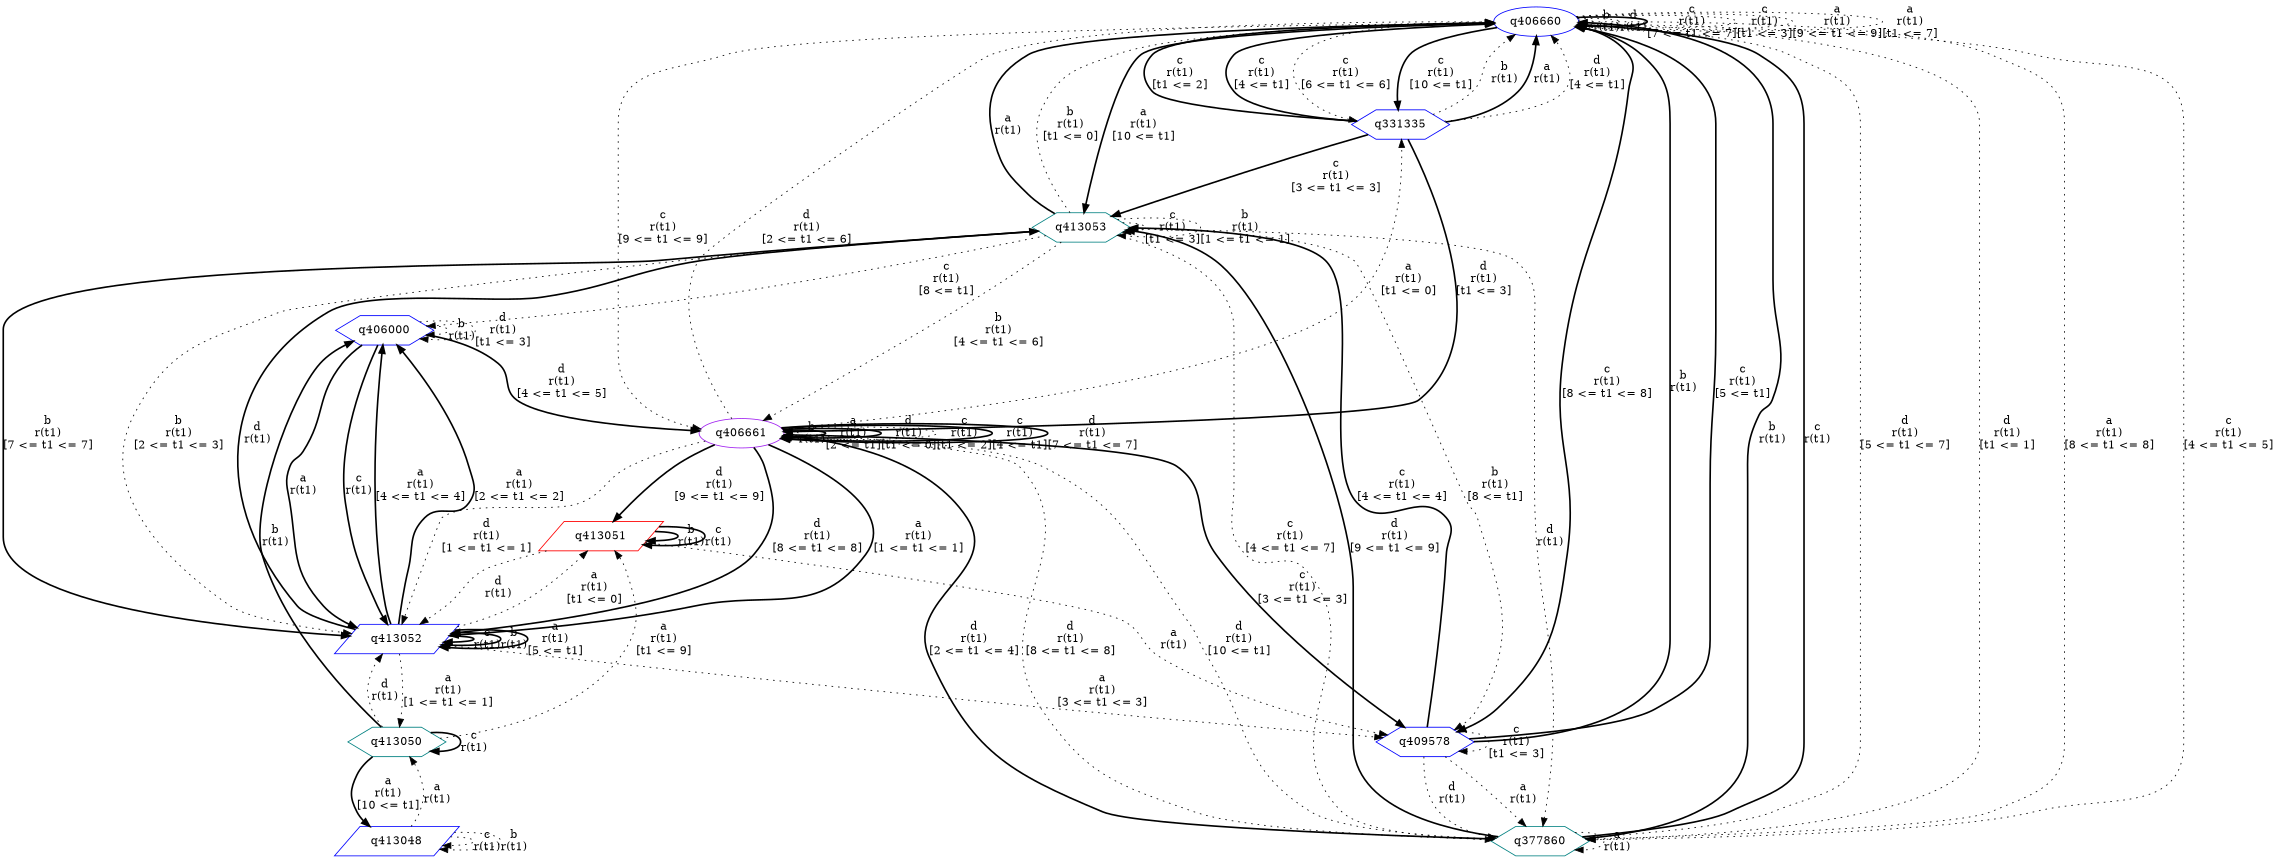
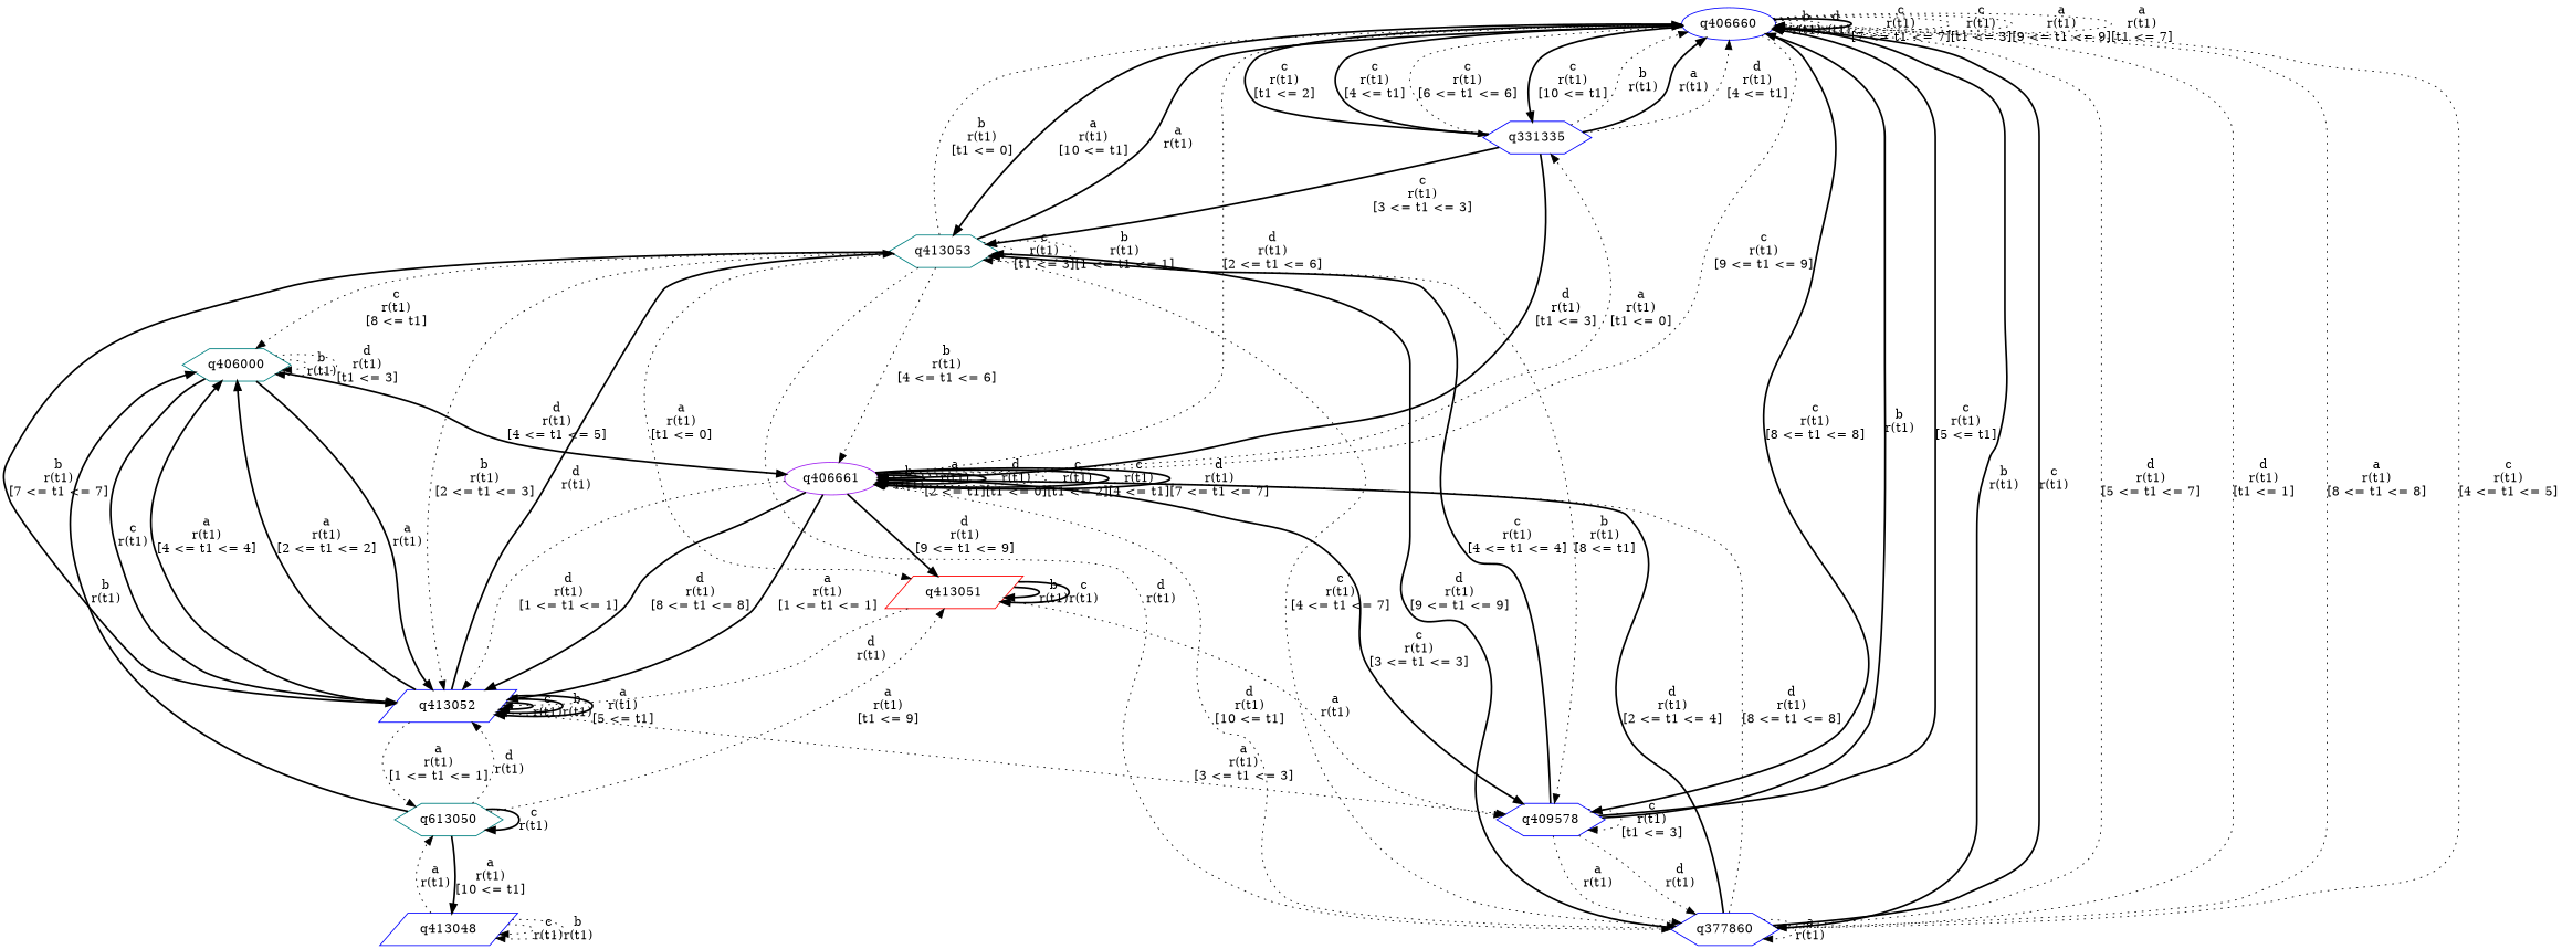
  digraph {
    node [color=blue shape=hexagon]
    edge [style=dotted]
    n1 [label=q406660 shape=ellipse]
    n2 [label=q331335]
    n3 [color=purple label=q406661 shape=ellipse]
    n4 [color=teal label=q413053]
-   n5 [color=teal label=q377860]
+   n5 [label=q377860]
    n6 [label=q409578]
    n7 [label=q413052 shape=parallelogram]
    n8 [color=red label=q413051 shape=parallelogram]
-   n9 [label=q406000]
-   n10 [color=teal label=q413050]
+   n9 [color=teal label=q406000]
+   n10 [color=teal label=q613050]
    n11 [label=q413048 shape=parallelogram]
    n1 -> n1 [label="b\nr(t1)\n"]
    n1 -> n1 [label="d\nr(t1)\n"]
    n1 -> n1 [label="c\nr(t1)\n[7 <= t1 <= 7]" style=bold]
    n1 -> n1 [label="c\nr(t1)\n[t1 <= 3]"]
    n1 -> n1 [label="a\nr(t1)\n[9 <= t1 <= 9]"]
    n1 -> n1 [label="a\nr(t1)\n[t1 <= 7]"]
    n1 -> n2 [label="c\nr(t1)\n[6 <= t1 <= 6]"]
    n1 -> n2 [label="c\nr(t1)\n[10 <= t1]" style=bold]
    n1 -> n3 [label="c\nr(t1)\n[9 <= t1 <= 9]"]
    n1 -> n4 [label="a\nr(t1)\n[10 <= t1]" style=bold]
    n1 -> n5 [label="a\nr(t1)\n[8 <= t1 <= 8]"]
    n1 -> n5 [label="c\nr(t1)\n[4 <= t1 <= 5]"]
    n1 -> n6 [label="c\nr(t1)\n[8 <= t1 <= 8]" style=bold]
    n2 -> n1 [label="b\nr(t1)\n"]
    n2 -> n1 [label="a\nr(t1)\n" style=bold]
    n2 -> n1 [label="d\nr(t1)\n[4 <= t1]"]
    n2 -> n1 [label="c\nr(t1)\n[t1 <= 2]" style=bold]
    n2 -> n1 [label="c\nr(t1)\n[4 <= t1]" style=bold]
    n2 -> n3 [label="d\nr(t1)\n[t1 <= 3]" style=bold]
    n2 -> n4 [label="c\nr(t1)\n[3 <= t1 <= 3]" style=bold]
    n3 -> n1 [label="d\nr(t1)\n[2 <= t1 <= 6]"]
    n3 -> n2 [label="a\nr(t1)\n[t1 <= 0]"]
    n3 -> n3 [label="b\nr(t1)\n"]
    n3 -> n3 [label="a\nr(t1)\n[2 <= t1]" style=bold]
    n3 -> n3 [label="d\nr(t1)\n[t1 <= 0]" style=bold]
    n3 -> n3 [label="c\nr(t1)\n[t1 <= 2]"]
    n3 -> n3 [label="c\nr(t1)\n[4 <= t1]" style=bold]
    n3 -> n3 [label="d\nr(t1)\n[7 <= t1 <= 7]" style=bold]
    n3 -> n6 [label="c\nr(t1)\n[3 <= t1 <= 3]" style=bold]
    n3 -> n7 [label="d\nr(t1)\n[1 <= t1 <= 1]"]
    n3 -> n7 [label="d\nr(t1)\n[8 <= t1 <= 8]" style=bold]
    n3 -> n7 [label="a\nr(t1)\n[1 <= t1 <= 1]" style=bold]
    n3 -> n8 [label="d\nr(t1)\n[9 <= t1 <= 9]" style=bold]
    n4 -> n1 [label="a\nr(t1)\n" style=bold]
    n4 -> n1 [label="b\nr(t1)\n[t1 <= 0]"]
    n4 -> n3 [label="b\nr(t1)\n[4 <= t1 <= 6]"]
    n4 -> n4 [label="c\nr(t1)\n[t1 <= 3]"]
    n4 -> n4 [label="b\nr(t1)\n[1 <= t1 <= 1]"]
    n4 -> n5 [label="d\nr(t1)\n"]
    n4 -> n5 [label="c\nr(t1)\n[4 <= t1 <= 7]"]
    n4 -> n6 [label="b\nr(t1)\n[8 <= t1]"]
    n4 -> n7 [label="b\nr(t1)\n[7 <= t1 <= 7]" style=bold]
    n4 -> n7 [label="b\nr(t1)\n[2 <= t1 <= 3]"]
    n4 -> n9 [label="c\nr(t1)\n[8 <= t1]"]
    n5 -> n1 [label="b\nr(t1)\n" style=bold]
    n5 -> n1 [label="c\nr(t1)\n" style=bold]
    n5 -> n1 [label="d\nr(t1)\n[5 <= t1 <= 7]"]
    n5 -> n1 [label="d\nr(t1)\n[t1 <= 1]"]
    n5 -> n3 [label="d\nr(t1)\n[8 <= t1 <= 8]"]
    n5 -> n3 [label="d\nr(t1)\n[10 <= t1]"]
    n5 -> n3 [label="d\nr(t1)\n[2 <= t1 <= 4]" style=bold]
    n5 -> n4 [label="d\nr(t1)\n[9 <= t1 <= 9]" style=bold]
    n5 -> n5 [label="a\nr(t1)\n"]
    n6 -> n1 [label="b\nr(t1)\n" style=bold]
    n6 -> n1 [label="c\nr(t1)\n[5 <= t1]" style=bold]
    n6 -> n4 [label="c\nr(t1)\n[4 <= t1 <= 4]" style=bold]
    n6 -> n5 [label="a\nr(t1)\n"]
    n6 -> n5 [label="d\nr(t1)\n"]
    n6 -> n6 [label="c\nr(t1)\n[t1 <= 3]"]
    n7 -> n4 [label="d\nr(t1)\n" style=bold]
    n7 -> n6 [label="a\nr(t1)\n[3 <= t1 <= 3]"]
    n7 -> n7 [label="c\nr(t1)\n" style=bold]
    n7 -> n7 [label="b\nr(t1)\n" style=bold]
    n7 -> n7 [label="a\nr(t1)\n[5 <= t1]" style=bold]
-   n7 -> n8 [label="a\nr(t1)\n[t1 <= 0]"]
+   n4 -> n8 [label="a\nr(t1)\n[t1 <= 0]"]
    n7 -> n9 [label="a\nr(t1)\n[4 <= t1 <= 4]" style=bold]
    n7 -> n9 [label="a\nr(t1)\n[2 <= t1 <= 2]" style=bold]
    n7 -> n10 [label="a\nr(t1)\n[1 <= t1 <= 1]"]
    n8 -> n6 [label="a\nr(t1)\n"]
    n8 -> n7 [label="d\nr(t1)\n"]
    n8 -> n8 [label="b\nr(t1)\n" style=bold]
    n8 -> n8 [label="c\nr(t1)\n" style=bold]
    n9 -> n3 [label="d\nr(t1)\n[4 <= t1 <= 5]" style=bold]
    n9 -> n7 [label="a\nr(t1)\n" style=bold]
    n9 -> n7 [label="c\nr(t1)\n" style=bold]
    n9 -> n9 [label="b\nr(t1)\n"]
    n9 -> n9 [label="d\nr(t1)\n[t1 <= 3]"]
    n10 -> n7 [label="d\nr(t1)\n"]
    n10 -> n8 [label="a\nr(t1)\n[t1 <= 9]"]
    n10 -> n9 [label="b\nr(t1)\n" style=bold]
    n10 -> n10 [label="c\nr(t1)\n" style=bold]
    n10 -> n11 [label="a\nr(t1)\n[10 <= t1]" style=bold]
    n11 -> n10 [label="a\nr(t1)\n"]
    n11 -> n11 [label="c\nr(t1)\n"]
    n11 -> n11 [label="b\nr(t1)\n"]
  }
